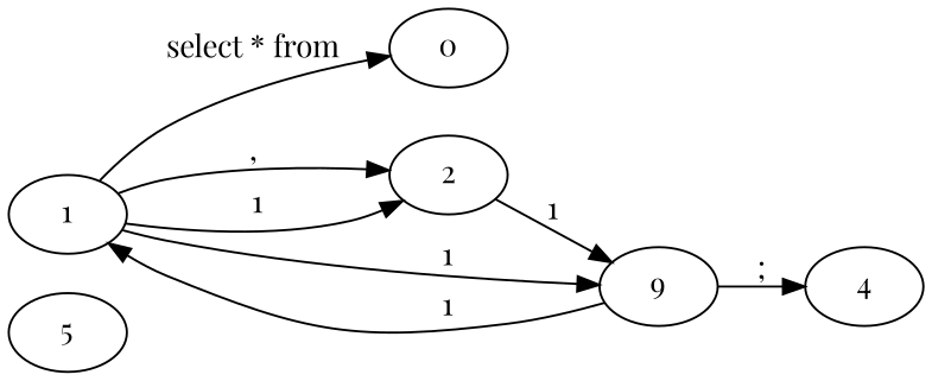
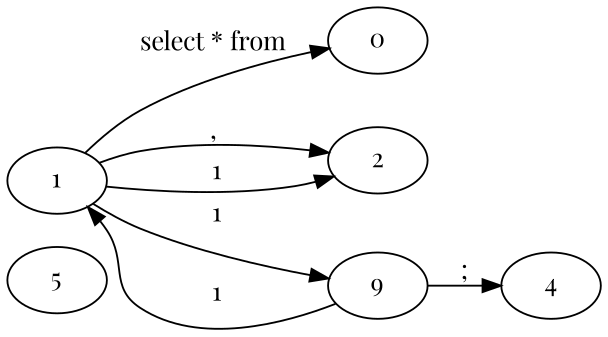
  digraph {
    d2tgraphstyle="scale=0.7"
    fontname="Playfair Display"
    rankdir=LR
    node [fontname="Playfair Display"]
    edge [fontname="Playfair Display"]
    5 [color=black]
    1
    0
    2
    n5 [label=9]
    4
    1 -> 0 [color=black label="select * from "]
    1 -> 2 [label=", "]
    1 -> 2 [label=1 texlbl="$\varepsilon$"]
    1 -> n5 [label=1 texlbl="$\varepsilon$"]
-   2 -> n5 [label=1 texlbl="\{tables.get(i)\}"]
    n5 -> 1 [label=1 texlbl="$\varepsilon$"]
    n5 -> 4 [label=";"]
  }
